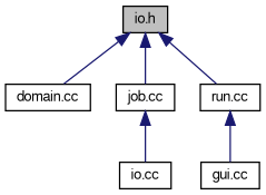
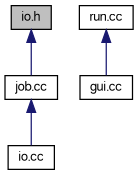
  digraph {
    node [color=black fillcolor=white fontname=FreeSans fontsize=10 shape=record style=filled]
    edge [color=midnightblue dir=back fontname=FreeSans fontsize=10 labelfontname=FreeSans labelfontsize=10 style=solid]
    n1 [fillcolor=grey75 fontcolor=black height=0.2 label="io.h" width=0.4]
-   n2 [height=0.2 label="domain.cc" width=0.4]
    n3 [height=0.2 label="job.cc" width=0.4]
    n4 [height=0.2 label="run.cc" width=0.4]
    n5 [height=0.2 label="gui.cc" width=0.4]
    n6 [height=0.2 label="io.cc" width=0.4]
-   n1 -> n2
    n1 -> n3
-   n1 -> n4
    n3 -> n6
    n4 -> n5
  }
